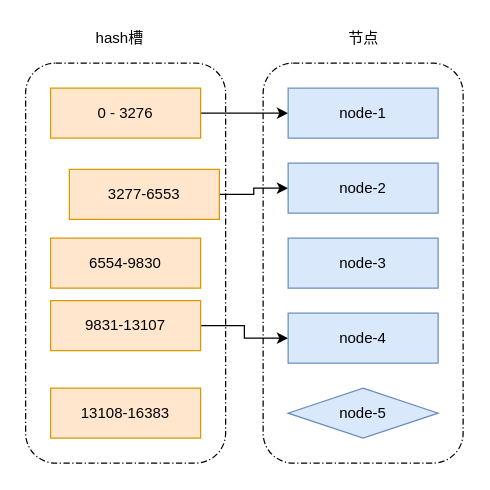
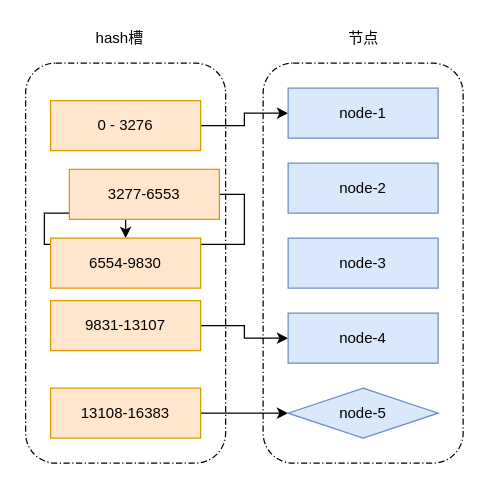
  <mxCell id="0" />
  <mxCell id="1" parent="0" />
  <mxCell id="2" value="" style="points=[[0.25,0,0],[0.5,0,0],[0.75,0,0],[1,0.25,0],[1,0.5,0],[1,0.75,0],[0.75,1,0],[0.5,1,0],[0.25,1,0],[0,0.75,0],[0,0.5,0],[0,0.25,0]];rounded=1;dashed=1;dashPattern=5 2 1 2;labelPosition=center;verticalLabelPosition=top;align=right;verticalAlign=bottom;fontSize=8;" vertex="1" parent="1"><mxGeometry x="210" y="50" width="160" height="320" as="geometry" /></mxCell>
  <mxCell id="3" value="" style="points=[[0.25,0,0],[0.5,0,0],[0.75,0,0],[1,0.25,0],[1,0.5,0],[1,0.75,0],[0.75,1,0],[0.5,1,0],[0.25,1,0],[0,0.75,0],[0,0.5,0],[0,0.25,0]];rounded=1;dashed=1;dashPattern=5 2 1 2;labelPosition=center;verticalLabelPosition=top;align=right;verticalAlign=bottom;fontSize=8;" vertex="1" parent="1"><mxGeometry x="20" y="50" width="160" height="320" as="geometry" /></mxCell>
  <mxCell id="4" style="edgeStyle=orthogonalEdgeStyle;rounded=0;orthogonalLoop=1;jettySize=auto;html=1;exitX=1;exitY=0.5;exitDx=0;exitDy=0;entryX=0;entryY=0.5;entryDx=0;entryDy=0;" edge="1" parent="1" source="5" target="6"><mxGeometry relative="1" as="geometry" /></mxCell>
- <mxCell id="5" value="0 - 3276" style="rounded=0;whiteSpace=wrap;html=1;fillColor=#ffe6cc;strokeColor=#d79b00;" vertex="1" parent="1"><mxGeometry x="40" y="70" width="120" height="40" as="geometry" /></mxCell>
+ <mxCell id="5" value="0 - 3276" style="rounded=0;whiteSpace=wrap;html=1;fillColor=#ffe6cc;strokeColor=#d79b00;" vertex="1" parent="1"><mxGeometry x="40" y="80" width="120" height="40" as="geometry" /></mxCell>
  <mxCell id="6" value="node-1" style="rounded=0;whiteSpace=wrap;html=1;fillColor=#dae8fc;strokeColor=#6c8ebf;" vertex="1" parent="1"><mxGeometry x="230" y="70" width="120" height="40" as="geometry" /></mxCell>
- <mxCell id="7" style="edgeStyle=orthogonalEdgeStyle;rounded=0;orthogonalLoop=1;jettySize=auto;html=1;exitX=1;exitY=0.5;exitDx=0;exitDy=0;entryX=0;entryY=0.5;entryDx=0;entryDy=0;" edge="1" parent="1" source="8" target="10"><mxGeometry relative="1" as="geometry" /></mxCell>
+ <mxCell id="7" style="edgeStyle=orthogonalEdgeStyle;rounded=0;orthogonalLoop=1;jettySize=auto;html=1;exitX=1;exitY=0.5;exitDx=0;exitDy=0;" edge="1" parent="1" source="8" target="9"><mxGeometry relative="1" as="geometry" /></mxCell>
  <mxCell id="8" value="3277-6553" style="rounded=0;whiteSpace=wrap;html=1;fillColor=#ffe6cc;strokeColor=#d79b00;" vertex="1" parent="1"><mxGeometry x="55" y="135" width="120" height="40" as="geometry" /></mxCell>
  <mxCell id="9" value="6554-9830" style="rounded=0;whiteSpace=wrap;html=1;fillColor=#ffe6cc;strokeColor=#d79b00;" vertex="1" parent="1"><mxGeometry x="40" y="190" width="120" height="40" as="geometry" /></mxCell>
  <mxCell id="10" value="node-2" style="rounded=0;whiteSpace=wrap;html=1;fillColor=#dae8fc;strokeColor=#6c8ebf;" vertex="1" parent="1"><mxGeometry x="230" y="130" width="120" height="40" as="geometry" /></mxCell>
  <mxCell id="11" value="node-3" style="rounded=0;whiteSpace=wrap;html=1;fillColor=#dae8fc;strokeColor=#6c8ebf;" vertex="1" parent="1"><mxGeometry x="230" y="190" width="120" height="40" as="geometry" /></mxCell>
  <mxCell id="12" value="hash槽" style="text;html=1;align=center;verticalAlign=middle;resizable=0;points=[];autosize=1;strokeColor=none;fillColor=none;" vertex="1" parent="1"><mxGeometry x="70" y="20" width="50" height="20" as="geometry" /></mxCell>
  <mxCell id="13" value="节点" style="text;html=1;align=center;verticalAlign=middle;resizable=0;points=[];autosize=1;strokeColor=none;fillColor=none;" vertex="1" parent="1"><mxGeometry x="270" y="20" width="40" height="20" as="geometry" /></mxCell>
  <mxCell id="14" style="edgeStyle=orthogonalEdgeStyle;rounded=0;orthogonalLoop=1;jettySize=auto;html=1;exitX=1;exitY=0.5;exitDx=0;exitDy=0;" edge="1" parent="1" source="15" target="18"><mxGeometry relative="1" as="geometry" /></mxCell>
  <mxCell id="15" value="9831-13107" style="rounded=0;whiteSpace=wrap;html=1;fillColor=#ffe6cc;strokeColor=#d79b00;" vertex="1" parent="1"><mxGeometry x="40" y="240" width="120" height="40" as="geometry" /></mxCell>
+ <mxCell id="16" style="edgeStyle=orthogonalEdgeStyle;rounded=0;orthogonalLoop=1;jettySize=auto;html=1;exitX=1;exitY=0.5;exitDx=0;exitDy=0;" edge="1" parent="1" source="17" target="19"><mxGeometry relative="1" as="geometry" /></mxCell>
  <mxCell id="17" value="13108-16383" style="rounded=0;whiteSpace=wrap;html=1;fillColor=#ffe6cc;strokeColor=#d79b00;" vertex="1" parent="1"><mxGeometry x="40" y="310" width="120" height="40" as="geometry" /></mxCell>
  <mxCell id="18" value="node-4" style="rounded=0;whiteSpace=wrap;html=1;fillColor=#dae8fc;strokeColor=#6c8ebf;" vertex="1" parent="1"><mxGeometry x="230" y="250" width="120" height="40" as="geometry" /></mxCell>
  <mxCell id="19" value="node-5" style="rhombus;whiteSpace=wrap;html=1;fillColor=#dae8fc;strokeColor=#6c8ebf;" vertex="1" parent="1"><mxGeometry x="230" y="310" width="120" height="40" as="geometry" /></mxCell>
